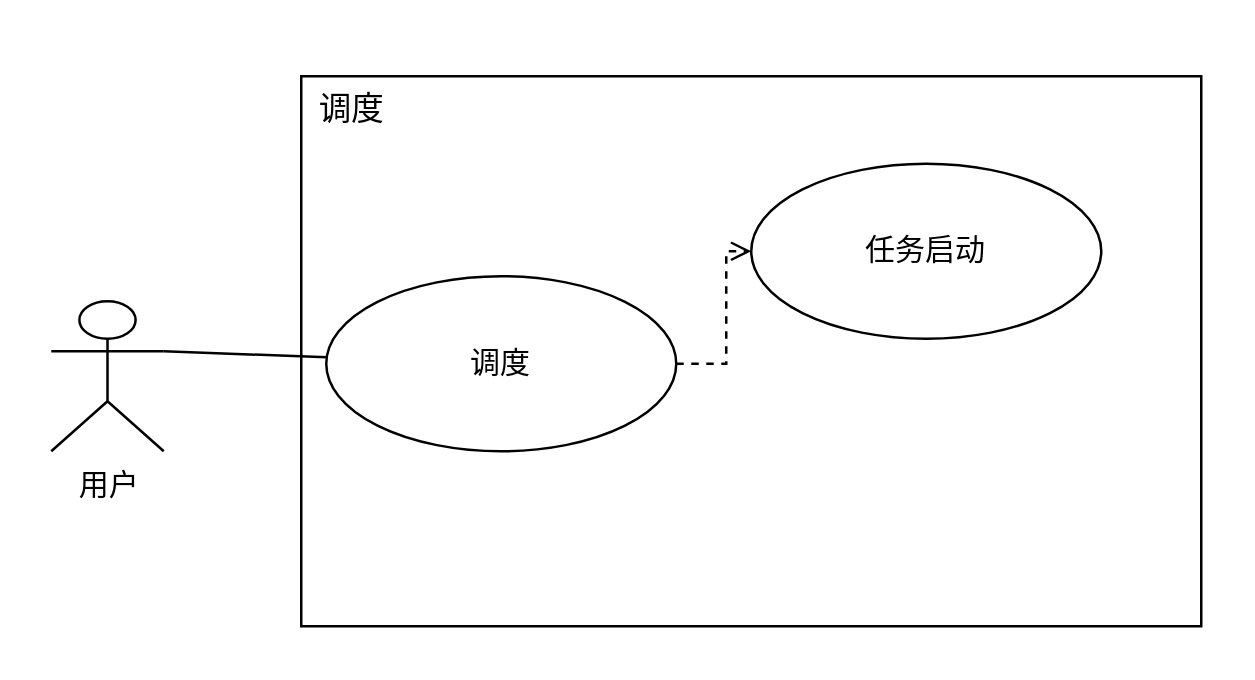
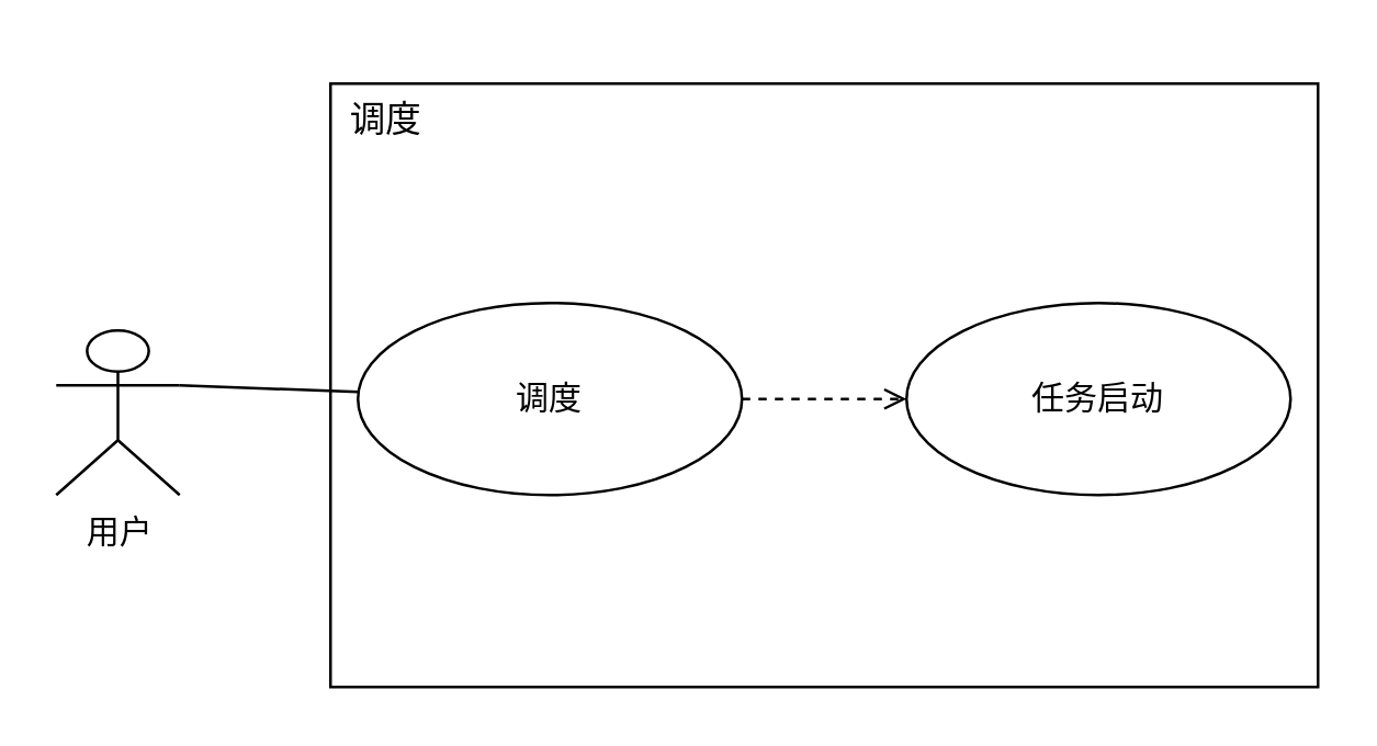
  <mxCell id="0" />
  <mxCell id="1" parent="0" />
  <mxCell id="2" value="" style="rounded=0;whiteSpace=wrap;html=1;" vertex="1" parent="1"><mxGeometry x="120" y="30" width="360" height="220" as="geometry" /></mxCell>
  <mxCell id="3" value="用户" style="shape=umlActor;verticalLabelPosition=bottom;verticalAlign=top;html=1;outlineConnect=0;" vertex="1" parent="1"><mxGeometry x="20" y="120" width="45" height="60" as="geometry" /></mxCell>
  <mxCell id="4" value="&lt;span style=&quot;font-weight: normal;&quot;&gt;&lt;font style=&quot;font-size: 13px;&quot;&gt;调度&lt;/font&gt;&lt;/span&gt;" style="text;strokeColor=none;fillColor=none;html=1;fontSize=24;fontStyle=1;verticalAlign=middle;align=center;" vertex="1" parent="1"><mxGeometry x="90" y="20" width="100" height="40" as="geometry" /></mxCell>
  <mxCell id="5" style="edgeStyle=orthogonalEdgeStyle;rounded=0;orthogonalLoop=1;jettySize=auto;html=1;entryX=0;entryY=0.5;entryDx=0;entryDy=0;dashed=1;endArrow=open;endFill=0;" edge="1" parent="1" source="6" target="8"><mxGeometry relative="1" as="geometry" /></mxCell>
  <mxCell id="6" value="调度" style="ellipse;whiteSpace=wrap;html=1;" vertex="1" parent="1"><mxGeometry x="130" y="110" width="140" height="70" as="geometry" /></mxCell>
  <mxCell id="7" style="rounded=0;orthogonalLoop=1;jettySize=auto;html=1;endArrow=none;endFill=0;exitX=1;exitY=0.333;exitDx=0;exitDy=0;exitPerimeter=0;" edge="1" parent="1" source="3" target="6"><mxGeometry relative="1" as="geometry" /></mxCell>
- <mxCell id="8" value="任务启动" style="ellipse;whiteSpace=wrap;html=1;" vertex="1" parent="1"><mxGeometry x="300" y="65" width="140" height="70" as="geometry" /></mxCell>
+ <mxCell id="8" value="任务启动" style="ellipse;whiteSpace=wrap;html=1;" vertex="1" parent="1"><mxGeometry x="330" y="110" width="140" height="70" as="geometry" /></mxCell>
